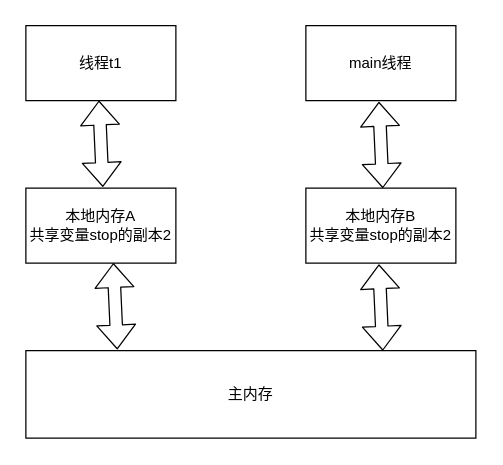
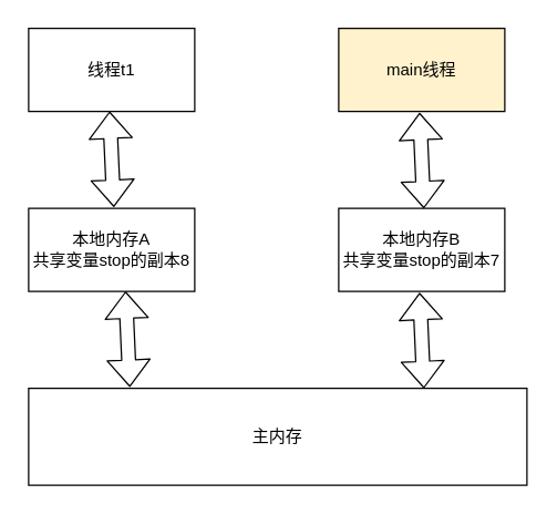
  <mxCell id="0" />
  <mxCell id="1" parent="0" />
  <mxCell id="2" value="线程t1" style="rounded=0;whiteSpace=wrap;html=1;" vertex="1" parent="1"><mxGeometry x="20" y="20" width="120" height="60" as="geometry" /></mxCell>
- <mxCell id="3" value="main线程" style="rounded=0;whiteSpace=wrap;html=1;" vertex="1" parent="1"><mxGeometry x="244" y="20" width="120" height="60" as="geometry" /></mxCell>
- <mxCell id="4" value="本地内存A&lt;br&gt;共享变量stop的副本2" style="rounded=0;whiteSpace=wrap;html=1;" vertex="1" parent="1"><mxGeometry x="20" y="150" width="120" height="60" as="geometry" /></mxCell>
- <mxCell id="5" value="&lt;span&gt;本地内存B&lt;br&gt;&lt;/span&gt;&lt;span&gt;共享变量stop的副本2&lt;/span&gt;" style="rounded=0;whiteSpace=wrap;html=1;" vertex="1" parent="1"><mxGeometry x="244" y="150" width="120" height="60" as="geometry" /></mxCell>
+ <mxCell id="3" value="main线程" style="rounded=0;whiteSpace=wrap;html=1;fillColor=#fff2cc;" vertex="1" parent="1"><mxGeometry x="244" y="20" width="120" height="60" as="geometry" /></mxCell>
+ <mxCell id="4" value="本地内存A&lt;br&gt;共享变量stop的副本8" style="rounded=0;whiteSpace=wrap;html=1;" vertex="1" parent="1"><mxGeometry x="20" y="150" width="120" height="60" as="geometry" /></mxCell>
+ <mxCell id="5" value="&lt;span&gt;本地内存B&lt;br&gt;&lt;/span&gt;&lt;span&gt;共享变量stop的副本7&lt;/span&gt;" style="rounded=0;whiteSpace=wrap;html=1;" vertex="1" parent="1"><mxGeometry x="244" y="150" width="120" height="60" as="geometry" /></mxCell>
  <mxCell id="6" value="主内存" style="rounded=0;whiteSpace=wrap;html=1;" vertex="1" parent="1"><mxGeometry x="20" y="280" width="360" height="70" as="geometry" /></mxCell>
  <mxCell id="7" value="" style="shape=flexArrow;endArrow=classic;startArrow=classic;html=1;exitX=0.203;exitY=-0.014;exitDx=0;exitDy=0;exitPerimeter=0;" edge="1" parent="1" source="6"><mxGeometry width="100" height="100" relative="1" as="geometry"><mxPoint x="-10" y="310" as="sourcePoint" /><mxPoint x="90" y="210" as="targetPoint" /></mxGeometry></mxCell>
  <mxCell id="8" value="" style="shape=flexArrow;endArrow=classic;startArrow=classic;html=1;exitX=0.203;exitY=-0.014;exitDx=0;exitDy=0;exitPerimeter=0;" edge="1" parent="1"><mxGeometry width="100" height="100" relative="1" as="geometry"><mxPoint x="305.54" y="280" as="sourcePoint" /><mxPoint x="302.46" y="210.98" as="targetPoint" /></mxGeometry></mxCell>
  <mxCell id="9" value="" style="shape=flexArrow;endArrow=classic;startArrow=classic;html=1;exitX=0.203;exitY=-0.014;exitDx=0;exitDy=0;exitPerimeter=0;" edge="1" parent="1"><mxGeometry width="100" height="100" relative="1" as="geometry"><mxPoint x="305.54" y="150" as="sourcePoint" /><mxPoint x="302.46" y="80.98" as="targetPoint" /></mxGeometry></mxCell>
  <mxCell id="10" value="" style="shape=flexArrow;endArrow=classic;startArrow=classic;html=1;exitX=0.203;exitY=-0.014;exitDx=0;exitDy=0;exitPerimeter=0;" edge="1" parent="1"><mxGeometry width="100" height="100" relative="1" as="geometry"><mxPoint x="81.54" y="149.02" as="sourcePoint" /><mxPoint x="78.46" y="80" as="targetPoint" /></mxGeometry></mxCell>
